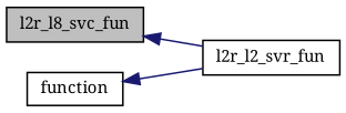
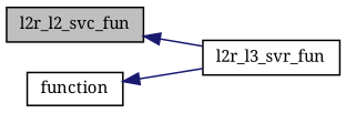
  digraph {
    fontname="Noto Serif"
    rankdir=LR
    node [color=black fillcolor=white fontname="Noto Serif" fontsize=10 shape=record style=filled]
    edge [color=midnightblue dir=back fontname="Noto Serif" fontsize=10 labelfontname=Helvetica labelfontsize=10 style=solid]
-   n1 [fillcolor=grey75 fontcolor=black height=0.2 label=l2r_l8_svc_fun width=0.4]
-   n2 [height=0.2 label=l2r_l2_svr_fun width=0.4]
+   n1 [fillcolor=grey75 fontcolor=black height=0.2 label=l2r_l2_svc_fun width=0.4]
+   n2 [height=0.2 label=l2r_l3_svr_fun width=0.4]
    n3 [height=0.2 label=function width=0.4]
    n1 -> n2
    n3 -> n2
  }
